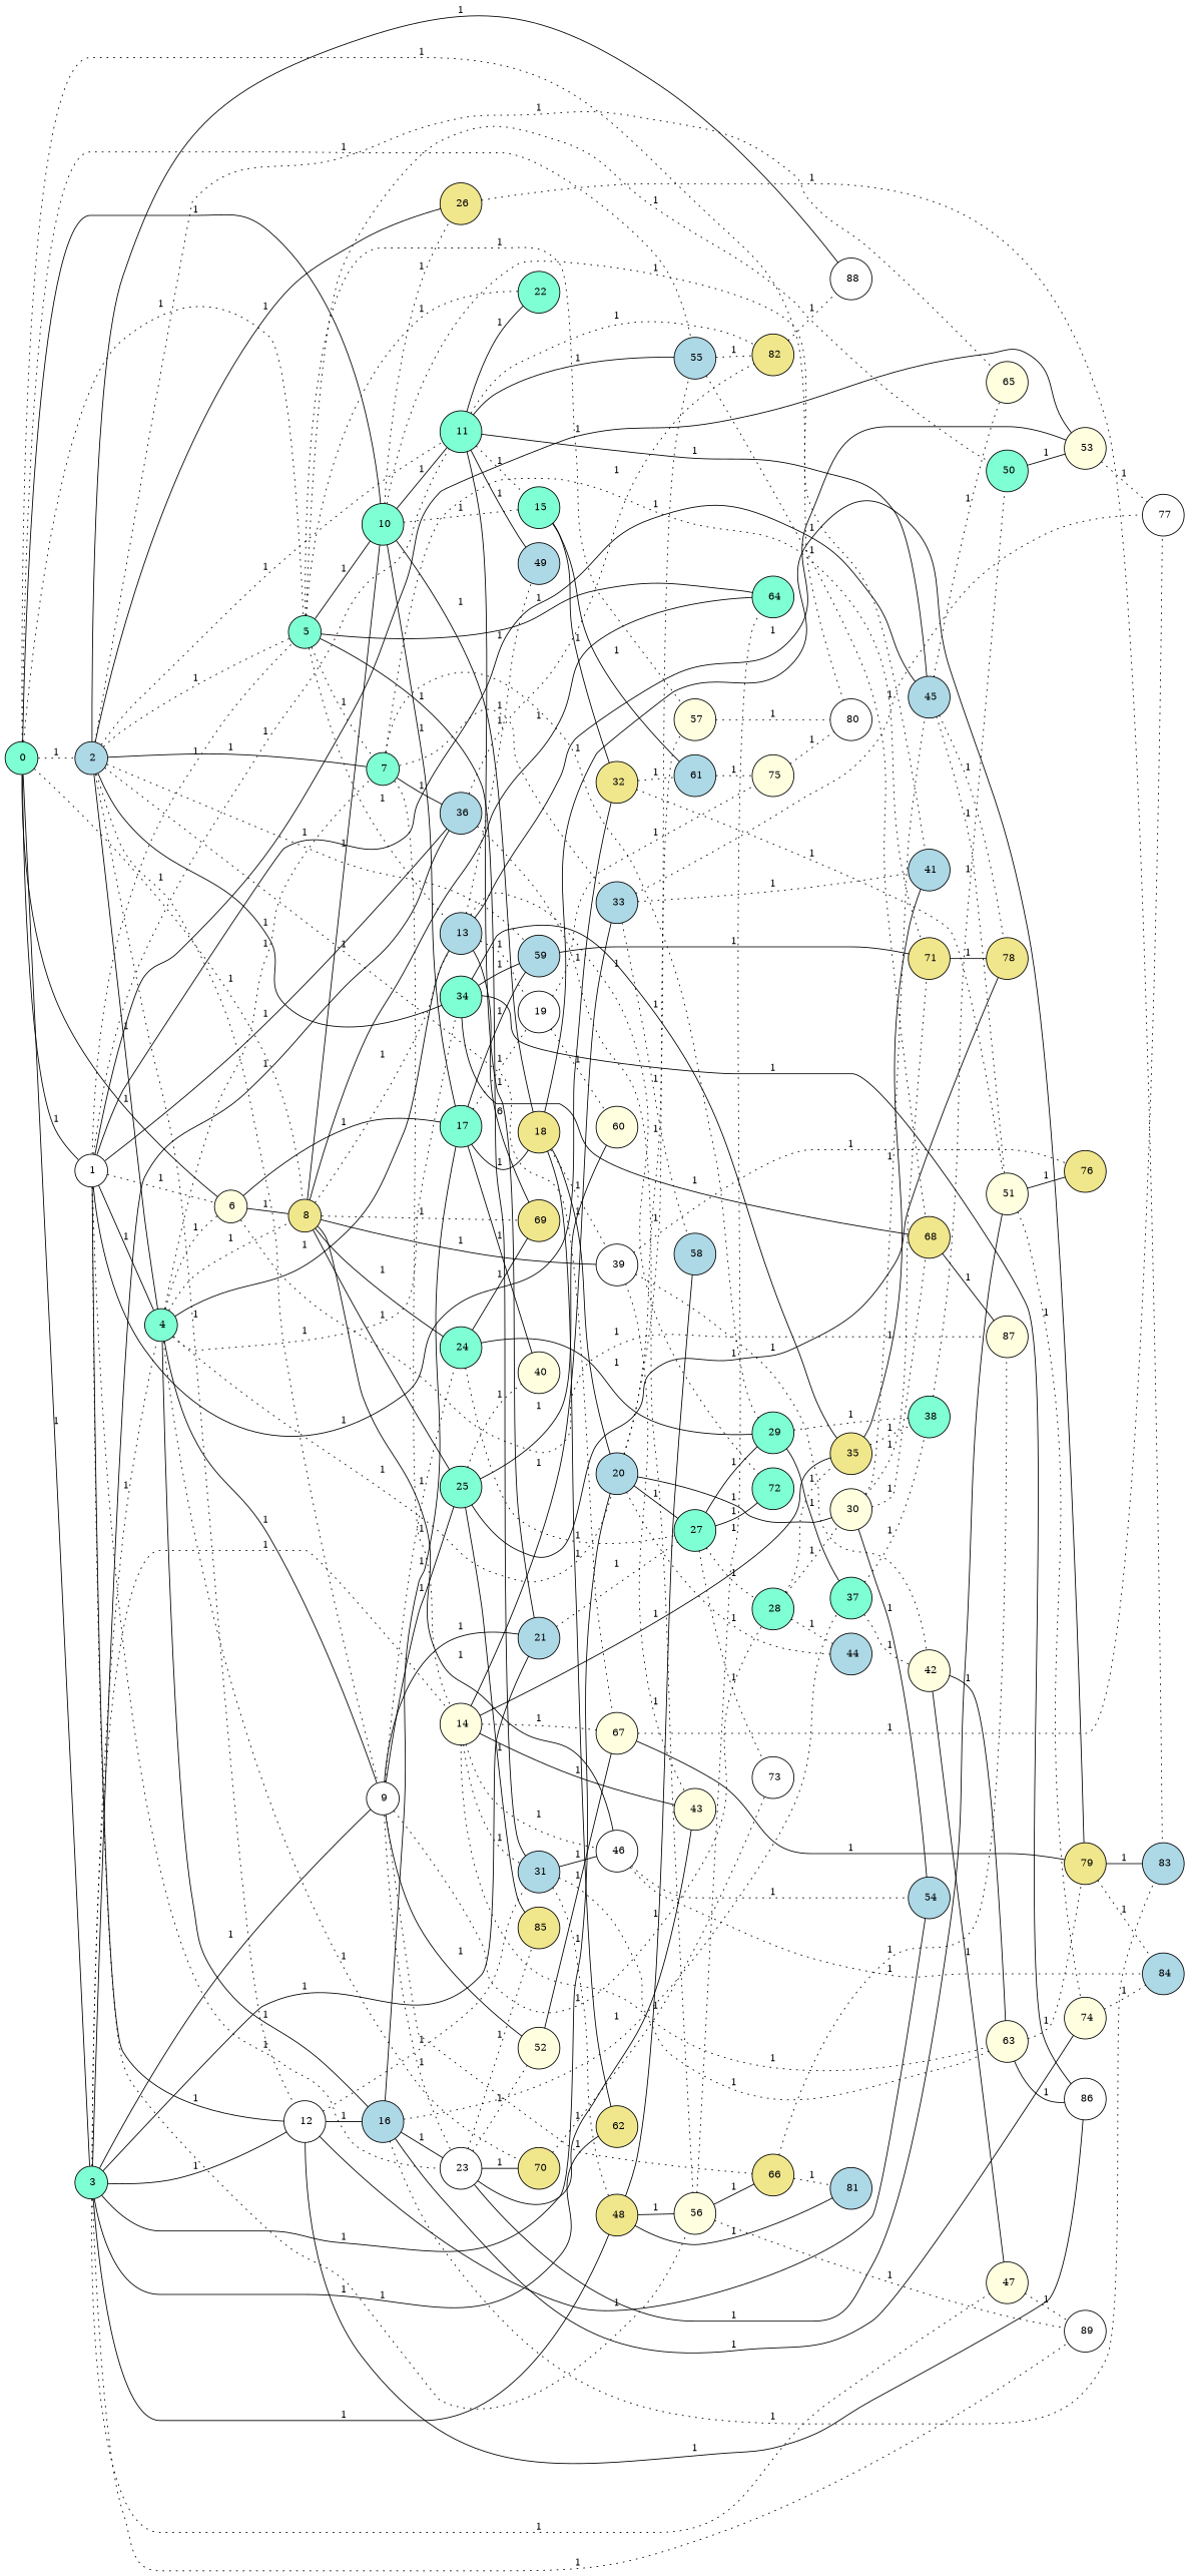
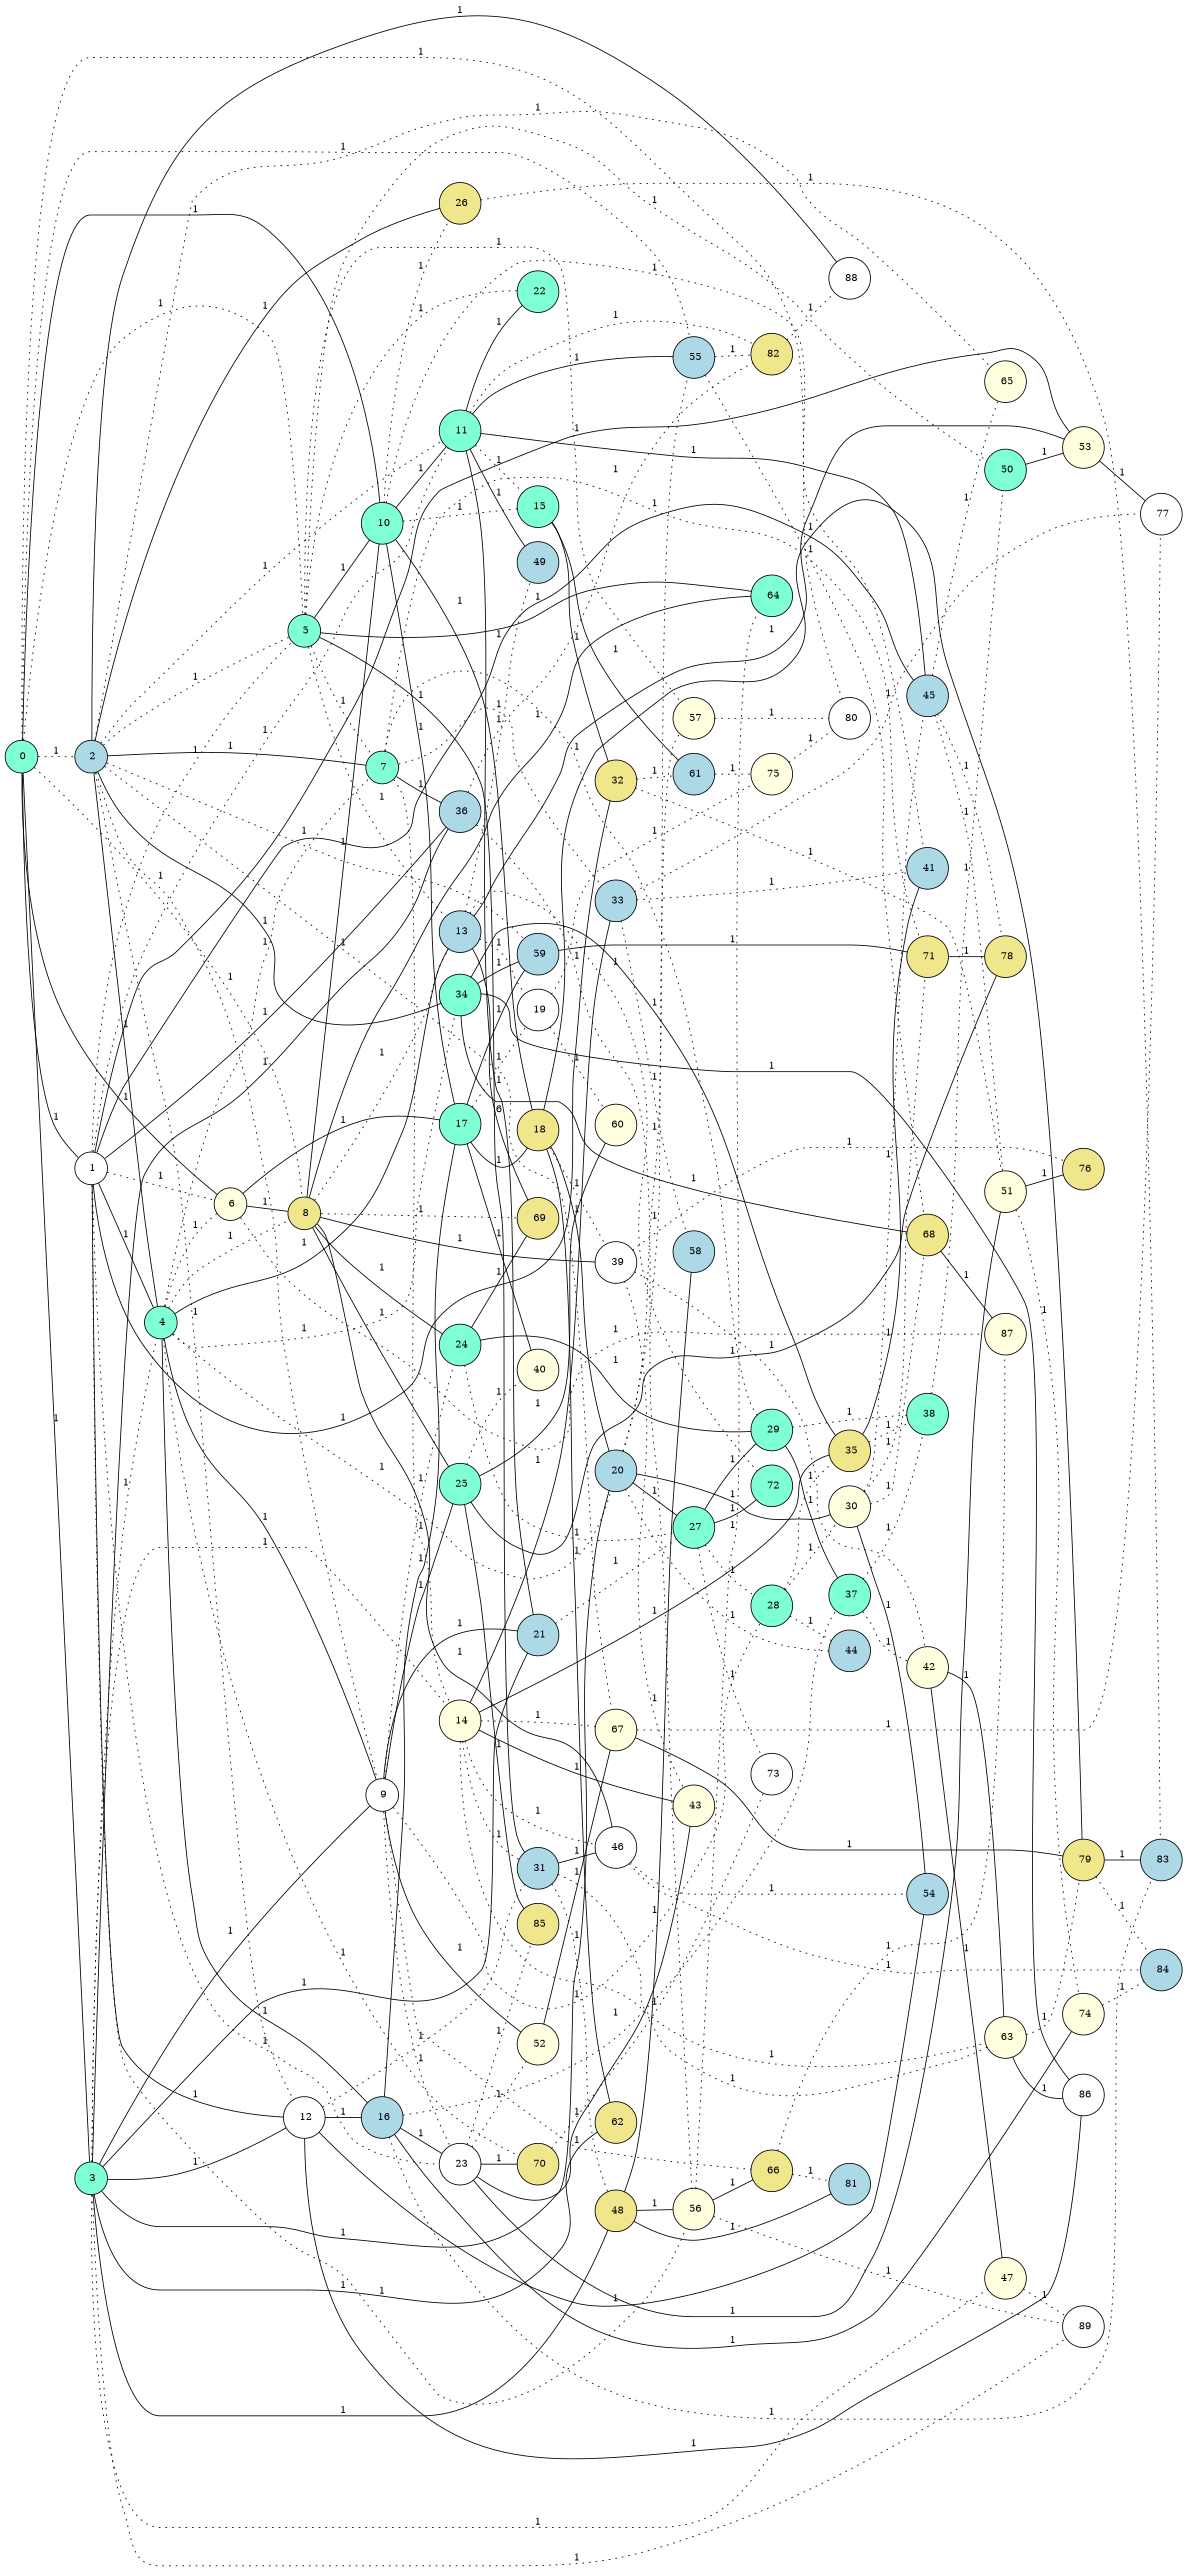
  graph {
    fixedsize="true;"
    rankdir=LR
    node [color=black fillcolor=aquamarine fontsize=12 hight=.12 shape=circle style=filled]
    edge [fontsize=12 style=dotted]
    n1 [label=" 0" width=.12]
    n2 [fillcolor=white label=" 1" width=.12]
    n3 [fillcolor=lightblue label=" 2" width=.12]
    n4 [label=" 3" width=.12]
    n5 [label=" 5" width=.12]
    n6 [fillcolor=lightyellow label=" 6" width=.12]
    n7 [fillcolor=khaki label=" 8" width=.12]
    n8 [label=" 10" width=.12]
    n9 [fillcolor=lightblue label=" 55" width=.12]
    n10 [fillcolor=white label=" 80" width=.12]
    n11 [label=" 4" width=.12]
    n12 [label=" 11" width=.12]
    n13 [fillcolor=white label=" 12" width=.12]
    n14 [fillcolor=white label=" 23" width=.12]
    n15 [fillcolor=khaki label=" 32" width=.12]
    n16 [fillcolor=lightblue label=" 36" width=.12]
    n17 [fillcolor=lightblue label=" 45" width=.12]
    n18 [fillcolor=lightyellow label=" 53" width=.12]
    n19 [fillcolor=lightyellow label=" 56" width=.12]
    n20 [label=" 7" width=.12]
    n21 [fillcolor=white label=" 9" width=.12]
    n22 [fillcolor=khaki label=" 26" width=.12]
    n23 [label=" 34" width=.12]
    n24 [fillcolor=lightblue label=" 59" width=.12]
    n25 [fillcolor=lightyellow label=" 65" width=.12]
    n26 [fillcolor=lightyellow label=" 67" width=.12]
    n27 [fillcolor=white label=" 88" width=.12]
    n28 [fillcolor=lightyellow label=" 14" width=.12]
    n29 [fillcolor=lightblue label=" 20" width=.12]
    n30 [fillcolor=lightblue label=" 21" width=.12]
    n31 [fillcolor=lightyellow label=" 47" width=.12]
    n32 [fillcolor=khaki label=" 48" width=.12]
    n33 [fillcolor=khaki label=" 62" width=.12]
    n34 [fillcolor=white label=" 89" width=.12]
    n35 [fillcolor=lightblue label=" 13" width=.12]
    n36 [label=" 22" width=.12]
    n37 [fillcolor=lightblue label=" 31" width=.12]
    n38 [label=" 50" width=.12]
    n39 [fillcolor=lightyellow label=" 57" width=.12]
    n40 [label=" 64" width=.12]
    n41 [label=" 17" width=.12]
    n42 [fillcolor=lightyellow label=" 87" width=.12]
    n43 [label=" 24" width=.12]
    n44 [label=" 25" width=.12]
    n45 [fillcolor=white label=" 39" width=.12]
    n46 [fillcolor=white label=" 46" width=.12]
    n47 [fillcolor=khaki label=" 69" width=.12]
    n48 [label=" 15" width=.12]
    n49 [fillcolor=khaki label=" 18" width=.12]
    n50 [fillcolor=lightblue label=" 41" width=.12]
    n51 [fillcolor=khaki label=" 82" width=.12]
    n52 [fillcolor=khaki label=" 68" width=.12]
    n53 [fillcolor=lightblue label=" 16" width=.12]
    n54 [fillcolor=khaki label=" 70" width=.12]
    n55 [fillcolor=lightblue label=" 49" width=.12]
    n56 [fillcolor=lightblue label=" 54" width=.12]
    n57 [fillcolor=white label=" 86" width=.12]
    n58 [fillcolor=lightyellow label=" 52" width=.12]
    n59 [fillcolor=lightyellow label=" 43" width=.12]
    n60 [fillcolor=lightyellow label=" 51" width=.12]
    n61 [fillcolor=khaki label=" 85" width=.12]
    n62 [fillcolor=lightblue label=" 61" width=.12]
    n63 [fillcolor=khaki label=" 78" width=.12]
    n64 [fillcolor=white label=" 77" width=.12]
    n65 [fillcolor=khaki label=" 66" width=.12]
    n66 [label=" 29" width=.12]
    n67 [fillcolor=lightblue label=" 33" width=.12]
    n68 [fillcolor=khaki label=" 71" width=.12]
    n69 [label=" 28" width=.12]
    n70 [fillcolor=lightblue label=" 83" width=.12]
    n71 [fillcolor=khaki label=" 35" width=.12]
    n72 [fillcolor=khaki label=" 79" width=.12]
    n73 [fillcolor=lightyellow label=" 63" width=.12]
    n74 [label=" 27" width=.12]
    n75 [fillcolor=lightyellow label=" 30" width=.12]
    n76 [fillcolor=lightblue label=" 44" width=.12]
    n77 [fillcolor=lightblue label=" 58" width=.12]
    n78 [fillcolor=lightblue label=" 81" width=.12]
    n79 [fillcolor=white label=" 19" width=.12]
    n80 [label=" 72" width=.12]
    n81 [label=" 37" width=.12]
    n82 [fillcolor=lightyellow label=" 74" width=.12]
    n83 [fillcolor=white label=" 73" width=.12]
    n84 [fillcolor=lightyellow label=" 40" width=.12]
    n85 [label=" 38" width=.12]
    n86 [fillcolor=lightyellow label=" 60" width=.12]
    n87 [fillcolor=lightyellow label=" 42" width=.12]
    n88 [fillcolor=khaki label=" 76" width=.12]
    n89 [fillcolor=lightblue label=" 84" width=.12]
    n90 [fillcolor=lightyellow label=" 75" width=.12]
    n1 -- n2 [label=1 style=solid]
    n1 -- n3 [label=1]
    n1 -- n4 [label=1 style=solid]
    n1 -- n5 [label=1]
    n1 -- n6 [label=1 style=solid]
    n1 -- n7 [label=1]
    n1 -- n8 [label=1 style=solid]
    n1 -- n9 [label=1]
    n1 -- n10 [label=1]
    n2 -- n5 [label=1]
    n2 -- n6 [label=1]
    n2 -- n11 [label=1 style=solid]
    n2 -- n12 [label=1]
    n2 -- n13 [label=1 style=solid]
    n2 -- n14 [label=1]
    n2 -- n15 [label=1 style=solid]
    n2 -- n16 [label=1 style=solid]
    n2 -- n17 [label=1 style=solid]
    n2 -- n18 [label=1 style=solid]
    n2 -- n19 [label=1]
    n3 -- n5 [label=1]
    n3 -- n11 [label=1 style=solid]
    n3 -- n12 [label=1]
    n3 -- n13 [label=1]
    n3 -- n20 [label=1 style=solid]
    n3 -- n21 [label=1]
    n3 -- n22 [label=1 style=solid]
    n3 -- n23 [label=1 style=solid]
    n3 -- n24 [label=1]
    n3 -- n25 [label=1]
    n3 -- n26 [label=1]
    n3 -- n27 [label=1 style=solid]
    n4 -- n11 [label=1]
    n4 -- n13 [label=1 style=solid]
    n4 -- n16 [label=1 style=solid]
    n4 -- n21 [label=1 style=solid]
    n4 -- n28 [label=1]
    n4 -- n29 [label=1 style=solid]
    n4 -- n30 [label=1 style=solid]
    n4 -- n31 [label=1]
    n4 -- n32 [label=1 style=solid]
    n4 -- n33 [label=1 style=solid]
    n4 -- n34 [label=1]
    n5 -- n8 [label=1 style=solid]
    n5 -- n20 [label=1]
    n5 -- n35 [label=1]
    n5 -- n36 [label=1]
    n5 -- n37 [label=1 style=solid]
    n5 -- n38 [label=1]
    n5 -- n39 [label=1]
    n5 -- n40 [label=1 style=solid]
    n6 -- n7 [label=1 style=solid]
    n6 -- n41 [label=1 style=solid]
    n6 -- n42 [label=1]
    n7 -- n8 [label=1 style=solid]
    n7 -- n35 [label=1]
    n7 -- n40 [label=1 style=solid]
    n7 -- n43 [label=1 style=solid]
    n7 -- n44 [label=1 style=solid]
    n7 -- n45 [label=1 style=solid]
    n7 -- n46 [label=1 style=solid]
    n7 -- n47 [label=1]
    n8 -- n12 [label=1 style=solid]
    n8 -- n22 [label=1]
    n8 -- n41 [label=1 style=solid]
    n8 -- n48 [label=1]
    n8 -- n49 [label=1 style=solid]
    n8 -- n50 [label=1]
    n9 -- n51 [label=1]
    n9 -- n52 [label=1]
    n11 -- n6 [label=1]
    n11 -- n7 [label=1]
    n11 -- n20 [label=1]
    n11 -- n21 [label=1 style=solid]
    n11 -- n23 [label=1]
    n11 -- n29 [label=1]
    n11 -- n35 [label=1 style=solid]
    n11 -- n53 [label=1 style=solid]
    n11 -- n54 [label=1]
    n12 -- n9 [label=1 style=solid]
    n12 -- n17 [label=1 style=solid]
    n12 -- n30 [label=1 style=solid]
    n12 -- n36 [label=1 style=solid]
    n12 -- n48 [label=1]
    n12 -- n51 [label=1]
    n12 -- n55 [label=1 style=solid]
    n13 -- n37 [label=1]
    n13 -- n53 [label=1 style=solid]
    n13 -- n56 [label=1 style=solid]
    n13 -- n57 [label=1 style=solid]
    n14 -- n54 [label=1 style=solid]
    n14 -- n58 [label=1]
    n14 -- n59 [label=1 style=solid]
    n14 -- n60 [label=1 style=solid]
    n14 -- n61 [label=1]
    n15 -- n60 [label=1]
    n15 -- n62 [label=1]
    n16 -- n19 [label=1]
    n16 -- n51 [label=1]
    n17 -- n25 [label=1]
    n17 -- n60 [label=1]
    n17 -- n63 [label=1]
-   n18 -- n64 [label=1]
+   n18 -- n64 [label=1 style=solid]
    n19 -- n34 [label=1]
    n19 -- n40 [label=1]
    n19 -- n65 [label=1 style=solid]
    n20 -- n16 [label=1 style=solid]
    n20 -- n28 [label=1]
    n20 -- n66 [label=1]
    n20 -- n67 [label=1]
    n20 -- n68 [label=1]
    n21 -- n14 [label=1]
    n21 -- n30 [label=1 style=solid]
    n21 -- n43 [label=1]
    n21 -- n44 [label=1 style=solid]
    n21 -- n58 [label=1 style=solid]
    n21 -- n65 [label=1]
    n21 -- n69 [label=1]
    n22 -- n70 [label=1]
    n23 -- n24 [label=1 style=solid]
    n23 -- n52 [label=1 style=solid]
    n23 -- n57 [label=1 style=solid]
    n23 -- n71 [label=1 style=solid]
    n24 -- n68 [label=1 style=solid]
    n26 -- n64 [label=1]
    n26 -- n72 [label=1 style=solid]
    n28 -- n26 [label=1]
    n28 -- n37 [label=1]
    n28 -- n46 [label=1]
    n28 -- n59 [label=1 style=solid]
    n28 -- n67 [label=1 style=solid]
    n28 -- n71 [label=1 style=solid]
    n28 -- n73 [label=1]
    n29 -- n9 [label=1]
    n29 -- n39 [label=1]
    n29 -- n74 [label=1 style=solid]
    n29 -- n75 [label=1 style=solid]
    n29 -- n76 [label=1]
    n30 -- n74 [label=1]
    n31 -- n34 [label=1]
    n32 -- n19 [label=1 style=solid]
    n32 -- n77 [label=1 style=solid]
    n32 -- n78 [label=1 style=solid]
    n35 -- n18 [label=1 style=solid]
    n35 -- n47 [label=6 style=solid]
    n35 -- n55 [label=1]
    n35 -- n79 [label=1]
    n35 -- n80 [label=1]
    n37 -- n32 [label=1]
    n37 -- n46 [label=1 style=solid]
    n37 -- n73 [label=1]
    n38 -- n18 [label=1 style=solid]
    n39 -- n10 [label=1]
    n41 -- n24 [label=1 style=solid]
    n41 -- n49 [label=1 style=solid]
    n41 -- n79 [label=1]
    n41 -- n84 [label=1 style=solid]
    n43 -- n47 [label=1 style=solid]
    n43 -- n66 [label=1 style=solid]
    n43 -- n74 [label=1]
    n44 -- n61 [label=1 style=solid]
    n44 -- n63 [label=1 style=solid]
    n44 -- n84 [label=1]
    n44 -- n86 [label=1 style=solid]
    n45 -- n59 [label=1]
    n45 -- n87 [label=1]
    n45 -- n88 [label=1]
    n46 -- n56 [label=1]
    n46 -- n89 [label=1]
    n48 -- n15 [label=1 style=solid]
    n48 -- n62 [label=1 style=solid]
    n49 -- n29 [label=1 style=solid]
    n49 -- n33 [label=1 style=solid]
    n49 -- n45 [label=1]
    n49 -- n72 [label=1 style=solid]
    n51 -- n27 [label=1]
    n52 -- n42 [label=1 style=solid]
    n53 -- n14 [label=1 style=solid]
    n53 -- n41 [label=1 style=solid]
    n53 -- n70 [label=1]
    n53 -- n81 [label=1]
    n53 -- n82 [label=1 style=solid]
    n54 -- n83 [label=1]
    n58 -- n26 [label=1 style=solid]
    n60 -- n82 [label=1]
    n60 -- n88 [label=1 style=solid]
    n62 -- n90 [label=1]
    n65 -- n42 [label=1]
    n65 -- n78 [label=1]
    n66 -- n81 [label=1 style=solid]
    n66 -- n85 [label=1]
    n67 -- n50 [label=1]
    n67 -- n64 [label=1]
    n67 -- n77 [label=1]
    n68 -- n63 [label=1 style=solid]
    n69 -- n71 [label=1]
    n69 -- n75 [label=1]
    n69 -- n76 [label=1]
    n71 -- n50 [label=1 style=solid]
    n71 -- n85 [label=1]
    n72 -- n70 [label=1 style=solid]
    n72 -- n89 [label=1]
    n73 -- n57 [label=1 style=solid]
    n73 -- n72 [label=1]
    n74 -- n66 [label=1 style=solid]
    n74 -- n69 [label=1]
    n74 -- n80 [label=1 style=solid]
    n74 -- n83 [label=1]
    n75 -- n17 [label=1]
    n75 -- n52 [label=1]
    n75 -- n56 [label=1 style=solid]
    n75 -- n68 [label=1]
    n79 -- n86 [label=1]
    n79 -- n90 [label=1]
    n81 -- n85 [label=1]
    n81 -- n87 [label=1]
    n82 -- n89 [label=1]
    n85 -- n38 [label=1]
    n87 -- n31 [label=1 style=solid]
    n87 -- n73 [label=1 style=solid]
    n90 -- n10 [label=1]
  }
